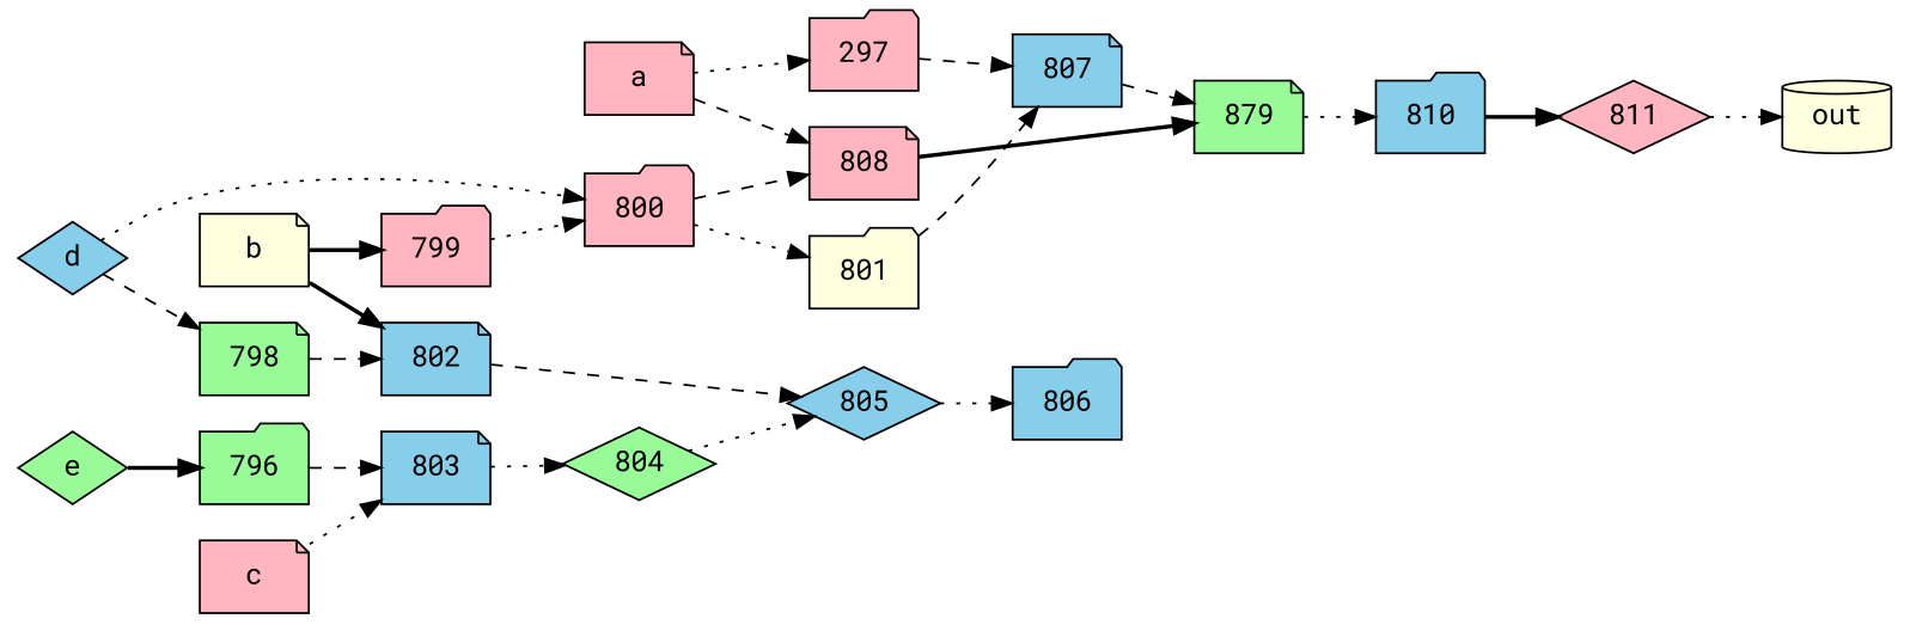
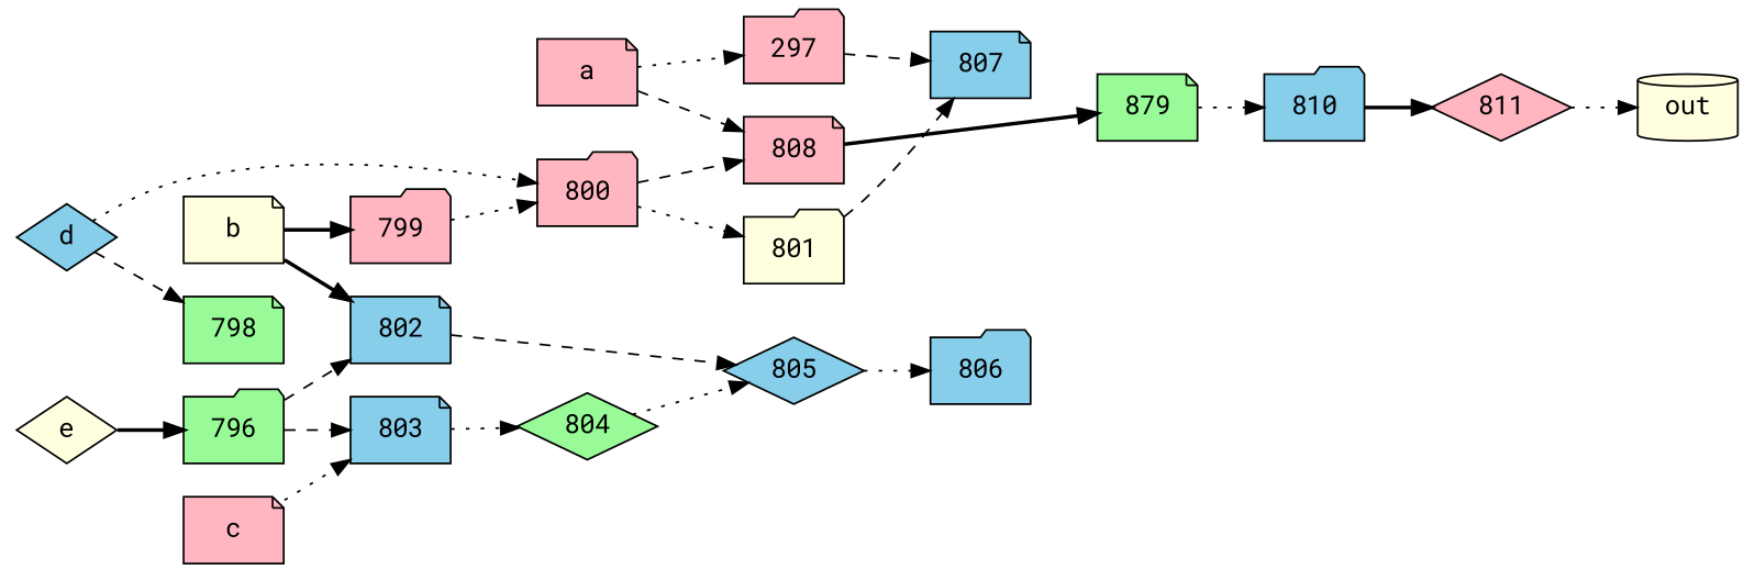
  strict digraph {
    fontname="Roboto Mono"
    rankdir=LR
    node [fillcolor=lightpink fontname="Roboto Mono" shape=note style=filled]
    edge [fontname="Roboto Mono" style=dotted]
    811 [shape=diamond]
    out [fillcolor=lightyellow shape=cylinder]
    n3 [label=297 shape=folder]
    a
    808
    807 [fillcolor=skyblue]
    n7 [fillcolor=palegreen label=879]
    810 [fillcolor=skyblue shape=folder]
    b [fillcolor=lightyellow]
    799 [shape=folder]
    802 [fillcolor=skyblue]
    800 [shape=folder]
    805 [fillcolor=skyblue shape=diamond]
    801 [fillcolor=lightyellow shape=folder]
    806 [fillcolor=skyblue shape=folder]
    803 [fillcolor=skyblue]
    c
    804 [fillcolor=palegreen shape=diamond]
    d [fillcolor=skyblue shape=diamond]
    798 [fillcolor=palegreen]
-   e [fillcolor=palegreen shape=diamond]
+   e [fillcolor=lightyellow shape=diamond]
    796 [fillcolor=palegreen shape=folder]
    811 -> out
    n3 -> 807 [style=dashed]
    a -> n3
    a -> 808 [style=dashed]
    808 -> n7 [style=bold]
-   807 -> n7 [style=dashed]
    n7 -> 810
    810 -> 811 [style=bold]
    b -> 799 [style=bold]
    b -> 802 [style=bold]
    799 -> 800
    802 -> 805 [style=dashed]
    800 -> 808 [style=dashed]
    800 -> 801
    805 -> 806
    801 -> 807 [style=dashed]
    803 -> 804
    c -> 803
    804 -> 805
    d -> 800
    d -> 798 [style=dashed]
-   798 -> 802 [style=dashed]
+   796 -> 802 [style=dashed]
    e -> 796 [style=bold]
    796 -> 803 [style=dashed]
  }
